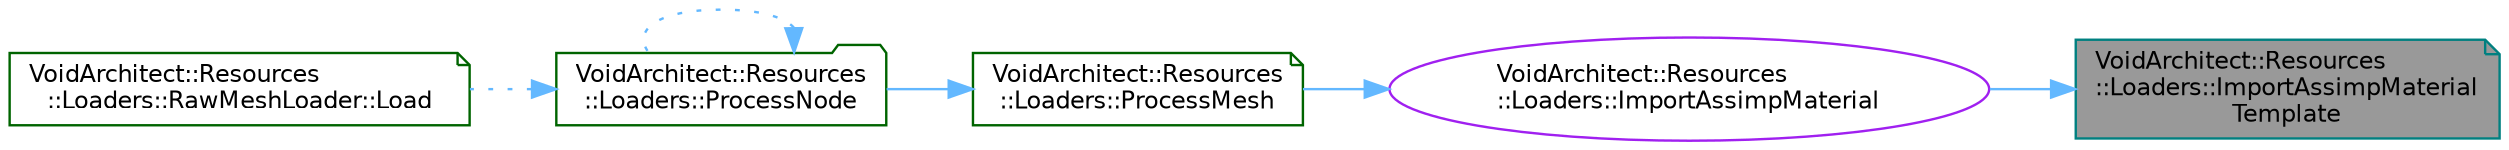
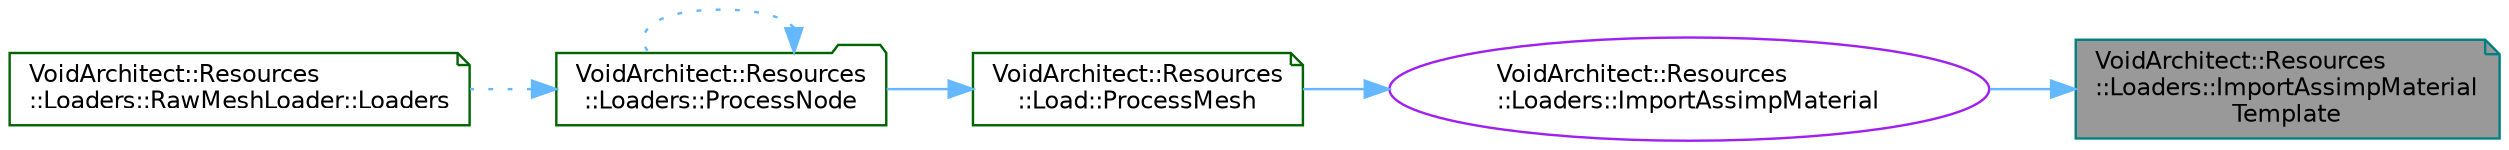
  digraph {
    rankdir=RL
    node [color=darkgreen fillcolor=white fontname=Helvetica fontsize=10 shape=note style=filled]
    edge [color=steelblue1 dir=back fontname=Helvetica fontsize=10 labelfontname=Helvetica labelfontsize=10 style=solid]
    n1 [color=teal fillcolor=grey60 fontcolor=black height=0.2 label="VoidArchitect::Resources\l::Loaders::ImportAssimpMaterial\lTemplate" width=0.4]
    n2 [color=purple height=0.2 label="VoidArchitect::Resources\l::Loaders::ImportAssimpMaterial" shape=ellipse width=0.4]
-   n3 [height=0.2 label="VoidArchitect::Resources\l::Loaders::ProcessMesh" width=0.4]
+   n3 [height=0.2 label="VoidArchitect::Resources\l::Load::ProcessMesh" width=0.4]
    n4 [height=0.2 label="VoidArchitect::Resources\l::Loaders::ProcessNode" shape=folder width=0.4]
-   n5 [height=0.2 label="VoidArchitect::Resources\l::Loaders::RawMeshLoader::Load" width=0.4]
+   n5 [height=0.2 label="VoidArchitect::Resources\l::Loaders::RawMeshLoader::Loaders" width=0.4]
    n1 -> n2
    n2 -> n3
    n3 -> n4
    n4 -> n4 [style=dotted]
    n4 -> n5 [style=dotted]
  }
